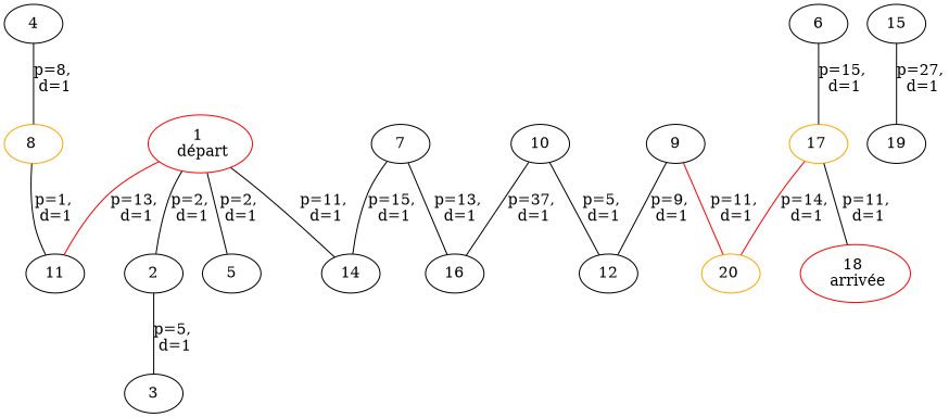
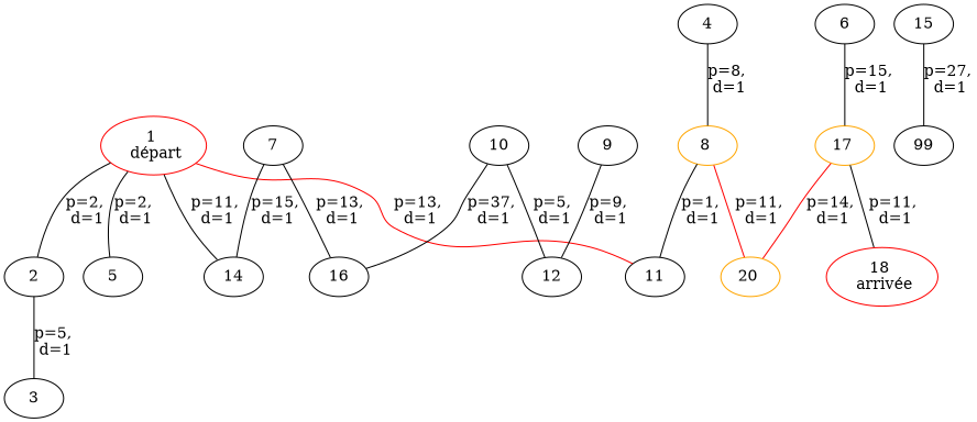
  graph {
    n1 [color=red label="1 \n départ"]
    n2 [label=5]
    n3 [label=2]
    n4 [label=14]
    n5 [label=11]
    n6 [label=3]
    n7 [color=orange label="8 "]
    n8 [color=orange label="20 "]
-   n9 [label=19]
+   n9 [label=99]
    n10 [label=4]
    n11 [label=12]
    n12 [label=6]
    n13 [color=orange label="17 "]
    n14 [color=red label="18 \n arrivée"]
    n15 [label=7]
    n16 [label=16]
    n17 [label=9]
    n18 [label=10]
    n19 [label=15]
    n1 -- n2 [label="p=2,\n d=1"]
    n1 -- n3 [label="p=2,\n d=1"]
    n1 -- n4 [label="p=11,\n d=1"]
    n1 -- n5 [color=red label="p=13,\n d=1"]
    n3 -- n6 [label="p=5,\n d=1"]
    n7 -- n5 [label="p=1,\n d=1"]
-   n17 -- n8 [color=red label="p=11,\n d=1"]
+   n7 -- n8 [color=red label="p=11,\n d=1"]
    n10 -- n7 [label="p=8,\n d=1"]
    n12 -- n13 [label="p=15,\n d=1"]
    n13 -- n8 [color=red label="p=14,\n d=1"]
    n13 -- n14 [color=black label="p=11,\n d=1"]
    n15 -- n4 [label="p=15,\n d=1"]
    n15 -- n16 [label="p=13,\n d=1"]
    n17 -- n11 [label="p=9,\n d=1"]
    n18 -- n11 [label="p=5,\n d=1"]
    n18 -- n16 [label="p=37,\n d=1"]
    n19 -- n9 [label="p=27,\n d=1"]
  }
